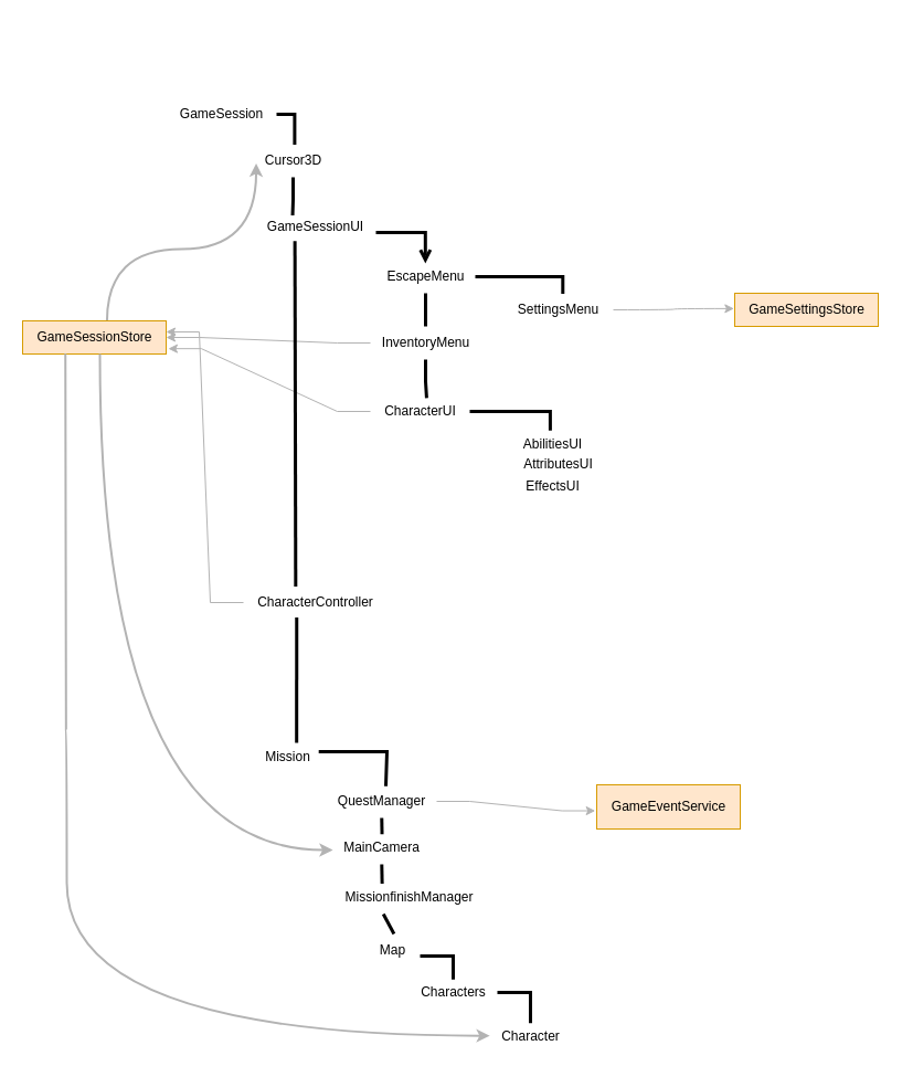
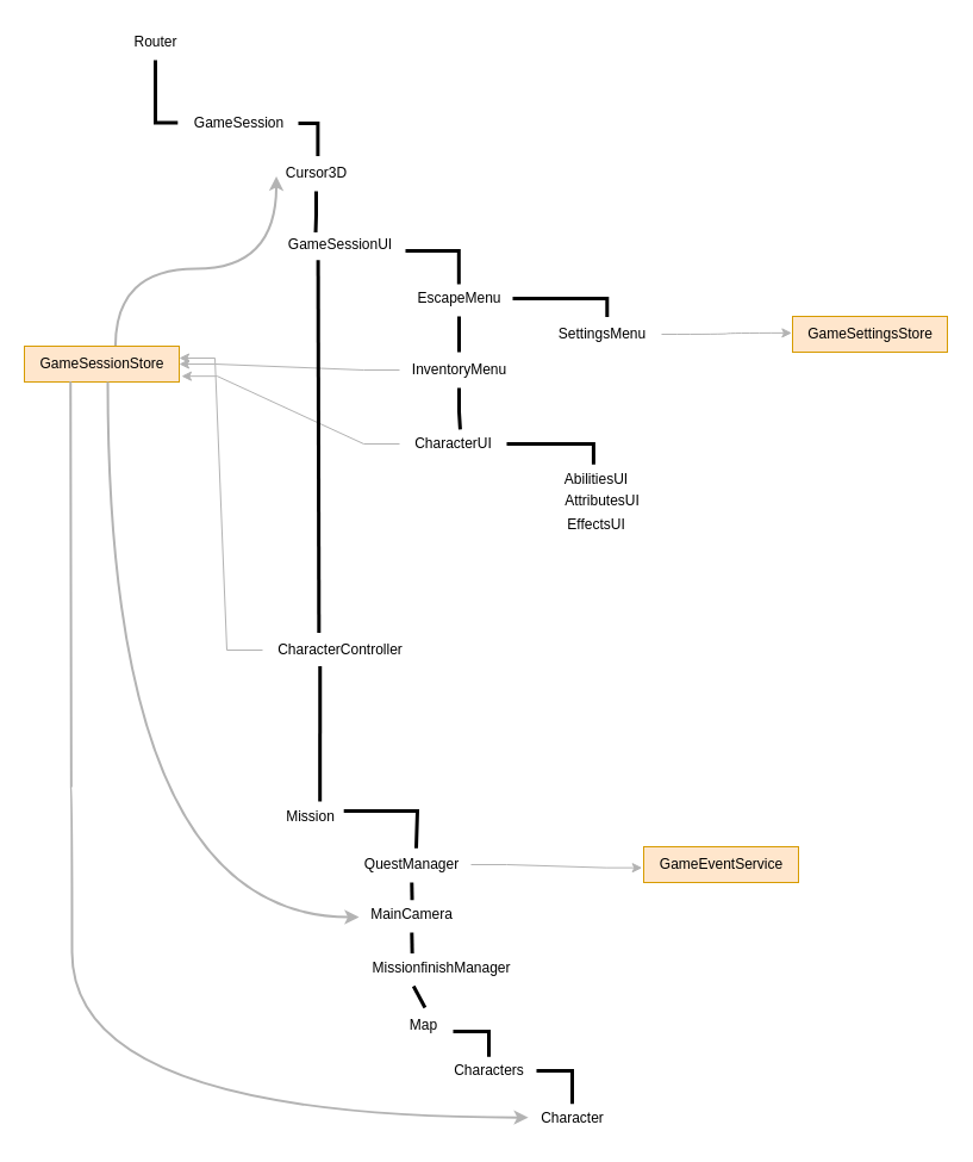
  <mxCell id="0" />
  <mxCell id="1" parent="0" />
  <mxCell id="2" value="Mission" style="text;html=1;align=center;verticalAlign=middle;resizable=0;points=[];autosize=1;strokeColor=none;fillColor=none;" vertex="1" parent="1"><mxGeometry x="230" y="670" width="60" height="30" as="geometry" /></mxCell>
  <mxCell id="3" value="Map" style="text;html=1;align=center;verticalAlign=middle;resizable=0;points=[];autosize=1;strokeColor=none;fillColor=none;" vertex="1" parent="1"><mxGeometry x="330" y="845.24" width="50" height="30" as="geometry" /></mxCell>
  <mxCell id="4" value="GameSession" style="text;html=1;align=center;verticalAlign=middle;resizable=0;points=[];autosize=1;strokeColor=none;fillColor=none;" vertex="1" parent="1"><mxGeometry x="150" y="88" width="100" height="30" as="geometry" /></mxCell>
- <mxCell id="5" value="GameEventService" style="text;html=1;align=center;verticalAlign=middle;resizable=0;points=[];autosize=1;strokeColor=#d79b00;fillColor=#ffe6cc;" vertex="1" parent="1"><mxGeometry x="540" y="710" width="130" height="40" as="geometry" /></mxCell>
+ <mxCell id="5" value="GameEventService" style="text;html=1;align=center;verticalAlign=middle;resizable=0;points=[];autosize=1;strokeColor=#d79b00;fillColor=#ffe6cc;" vertex="1" parent="1"><mxGeometry x="540" y="710" width="130" height="30" as="geometry" /></mxCell>
+ <mxCell id="6" value="" style="edgeStyle=orthogonalEdgeStyle;rounded=0;orthogonalLoop=1;jettySize=auto;html=1;entryX=-0.012;entryY=0.48;entryDx=0;entryDy=0;entryPerimeter=0;endArrow=none;endFill=0;strokeWidth=3;" edge="1" parent="1" source="7" target="4"><mxGeometry relative="1" as="geometry"><Array as="points"><mxPoint x="130" y="102" /></Array></mxGeometry></mxCell>
+ <mxCell id="7" value="Router" style="text;html=1;align=center;verticalAlign=middle;resizable=0;points=[];autosize=1;strokeColor=none;fillColor=none;" vertex="1" parent="1"><mxGeometry x="100" y="20" width="60" height="30" as="geometry" /></mxCell>
  <mxCell id="8" value="Cursor3D" style="text;html=1;align=center;verticalAlign=middle;resizable=0;points=[];autosize=1;strokeColor=none;fillColor=none;" vertex="1" parent="1"><mxGeometry x="230" y="130" width="70" height="30" as="geometry" /></mxCell>
  <mxCell id="9" style="edgeStyle=orthogonalEdgeStyle;rounded=0;orthogonalLoop=1;jettySize=auto;html=1;endArrow=none;endFill=0;strokeWidth=3;" edge="1" parent="1" source="10" target="24"><mxGeometry relative="1" as="geometry" /></mxCell>
  <mxCell id="10" value="EscapeMenu" style="text;html=1;align=center;verticalAlign=middle;resizable=0;points=[];autosize=1;strokeColor=none;fillColor=none;" vertex="1" parent="1"><mxGeometry x="340" y="235" width="90" height="30" as="geometry" /></mxCell>
  <mxCell id="11" value="QuestManager" style="text;html=1;align=center;verticalAlign=middle;resizable=0;points=[];autosize=1;strokeColor=none;fillColor=none;" vertex="1" parent="1"><mxGeometry x="295" y="710" width="100" height="30" as="geometry" /></mxCell>
  <mxCell id="12" value="MainCamera" style="text;html=1;align=center;verticalAlign=middle;resizable=0;points=[];autosize=1;strokeColor=none;fillColor=none;" vertex="1" parent="1"><mxGeometry x="300" y="752" width="90" height="30" as="geometry" /></mxCell>
  <mxCell id="13" value="MissionfinishManager" style="text;html=1;align=center;verticalAlign=middle;resizable=0;points=[];autosize=1;strokeColor=none;fillColor=none;" vertex="1" parent="1"><mxGeometry x="300" y="797" width="140" height="30" as="geometry" /></mxCell>
  <mxCell id="14" value="Characters" style="text;html=1;align=center;verticalAlign=middle;resizable=0;points=[];autosize=1;strokeColor=none;fillColor=none;" vertex="1" parent="1"><mxGeometry x="370" y="883" width="80" height="30" as="geometry" /></mxCell>
  <mxCell id="15" value="Character" style="text;html=1;align=center;verticalAlign=middle;resizable=0;points=[];autosize=1;strokeColor=none;fillColor=none;" vertex="1" parent="1"><mxGeometry x="440" y="923" width="80" height="30" as="geometry" /></mxCell>
  <mxCell id="16" value="CharacterController" style="text;html=1;align=center;verticalAlign=middle;resizable=0;points=[];autosize=1;strokeColor=none;fillColor=none;" vertex="1" parent="1"><mxGeometry x="220" y="530" width="130" height="30" as="geometry" /></mxCell>
  <mxCell id="17" style="edgeStyle=entityRelationEdgeStyle;rounded=0;orthogonalLoop=1;jettySize=auto;html=1;entryX=-0.01;entryY=0.588;entryDx=0;entryDy=0;entryPerimeter=0;strokeColor=#B3B3B3;" edge="1" parent="1" source="11" target="5"><mxGeometry relative="1" as="geometry"><mxPoint x="450" y="723" as="targetPoint" /></mxGeometry></mxCell>
  <mxCell id="18" value="GameSessionUI" style="text;html=1;align=center;verticalAlign=middle;resizable=0;points=[];autosize=1;strokeColor=none;fillColor=none;" vertex="1" parent="1"><mxGeometry x="230" y="190" width="110" height="30" as="geometry" /></mxCell>
  <mxCell id="19" value="AbilitiesUI" style="text;html=1;align=center;verticalAlign=middle;resizable=0;points=[];autosize=1;strokeColor=none;fillColor=none;" vertex="1" parent="1"><mxGeometry x="460" y="387" width="80" height="30" as="geometry" /></mxCell>
  <mxCell id="20" value="CharacterUI" style="text;html=1;align=center;verticalAlign=middle;resizable=0;points=[];autosize=1;strokeColor=none;fillColor=none;" vertex="1" parent="1"><mxGeometry x="335" y="357" width="90" height="30" as="geometry" /></mxCell>
  <mxCell id="21" value="AttributesUI" style="text;html=1;align=center;verticalAlign=middle;resizable=0;points=[];autosize=1;strokeColor=none;fillColor=none;" vertex="1" parent="1"><mxGeometry x="460" y="405" width="90" height="30" as="geometry" /></mxCell>
  <mxCell id="22" value="EffectsUI" style="text;html=1;align=center;verticalAlign=middle;resizable=0;points=[];autosize=1;strokeColor=none;fillColor=none;" vertex="1" parent="1"><mxGeometry x="465" y="425" width="70" height="30" as="geometry" /></mxCell>
  <mxCell id="23" style="edgeStyle=entityRelationEdgeStyle;rounded=0;orthogonalLoop=1;jettySize=auto;html=1;strokeColor=#B3B3B3;" edge="1" parent="1" source="24" target="29"><mxGeometry relative="1" as="geometry" /></mxCell>
  <mxCell id="24" value="InventoryMenu" style="text;html=1;align=center;verticalAlign=middle;resizable=0;points=[];autosize=1;strokeColor=none;fillColor=none;" vertex="1" parent="1"><mxGeometry x="335" y="295" width="100" height="30" as="geometry" /></mxCell>
  <mxCell id="25" value="GameSettingsStore" style="text;html=1;align=center;verticalAlign=middle;resizable=0;points=[];autosize=1;strokeColor=#d79b00;fillColor=#ffe6cc;" vertex="1" parent="1"><mxGeometry x="665" y="265" width="130" height="30" as="geometry" /></mxCell>
  <mxCell id="26" value="SettingsMenu" style="text;html=1;align=center;verticalAlign=middle;resizable=0;points=[];autosize=1;strokeColor=none;fillColor=none;" vertex="1" parent="1"><mxGeometry x="455" y="265" width="100" height="30" as="geometry" /></mxCell>
  <mxCell id="27" style="edgeStyle=orthogonalEdgeStyle;rounded=0;orthogonalLoop=1;jettySize=auto;html=1;entryX=-0.005;entryY=0.463;entryDx=0;entryDy=0;entryPerimeter=0;curved=1;strokeColor=#B3B3B3;" edge="1" parent="1" source="26" target="25"><mxGeometry relative="1" as="geometry" /></mxCell>
  <mxCell id="28" style="edgeStyle=orthogonalEdgeStyle;rounded=0;orthogonalLoop=1;jettySize=auto;html=1;entryX=0.022;entryY=0.58;entryDx=0;entryDy=0;entryPerimeter=0;exitX=0.588;exitY=0.005;exitDx=0;exitDy=0;exitPerimeter=0;strokeColor=#B3B3B3;strokeWidth=2;curved=1;" edge="1" parent="1" source="29" target="8"><mxGeometry relative="1" as="geometry" /></mxCell>
  <mxCell id="29" value="GameSessionStore" style="text;html=1;align=center;verticalAlign=middle;resizable=0;points=[];autosize=1;fillColor=#ffe6cc;strokeColor=#d79b00;" vertex="1" parent="1"><mxGeometry x="20" y="290" width="130" height="30" as="geometry" /></mxCell>
  <mxCell id="30" style="edgeStyle=entityRelationEdgeStyle;rounded=0;orthogonalLoop=1;jettySize=auto;html=1;entryX=1.015;entryY=0.839;entryDx=0;entryDy=0;entryPerimeter=0;strokeColor=#B3B3B3;" edge="1" parent="1" source="20" target="29"><mxGeometry relative="1" as="geometry"><mxPoint x="200" y="350" as="targetPoint" /></mxGeometry></mxCell>
  <mxCell id="31" style="edgeStyle=orthogonalEdgeStyle;rounded=0;orthogonalLoop=1;jettySize=auto;html=1;entryX=0.52;entryY=0.016;entryDx=0;entryDy=0;entryPerimeter=0;endArrow=none;endFill=0;strokeWidth=3;" edge="1" parent="1" source="4" target="8"><mxGeometry relative="1" as="geometry"><Array as="points"><mxPoint x="266" y="103" /></Array></mxGeometry></mxCell>
  <mxCell id="32" style="rounded=0;orthogonalLoop=1;jettySize=auto;html=1;entryX=0.543;entryY=0.016;entryDx=0;entryDy=0;entryPerimeter=0;edgeStyle=orthogonalEdgeStyle;endArrow=none;endFill=0;strokeWidth=3;" edge="1" parent="1" source="10" target="26"><mxGeometry relative="1" as="geometry"><Array as="points"><mxPoint x="509" y="250" /></Array></mxGeometry></mxCell>
  <mxCell id="33" style="edgeStyle=orthogonalEdgeStyle;rounded=0;orthogonalLoop=1;jettySize=auto;html=1;entryX=0.566;entryY=0.098;entryDx=0;entryDy=0;entryPerimeter=0;endArrow=none;endFill=0;strokeWidth=3;" edge="1" parent="1" source="24" target="20"><mxGeometry relative="1" as="geometry" /></mxCell>
  <mxCell id="34" style="rounded=0;orthogonalLoop=1;jettySize=auto;html=1;entryX=0.474;entryY=0.071;entryDx=0;entryDy=0;entryPerimeter=0;edgeStyle=orthogonalEdgeStyle;endArrow=none;endFill=0;strokeWidth=3;" edge="1" parent="1" source="20" target="19"><mxGeometry relative="1" as="geometry"><mxPoint x="545" y="365" as="targetPoint" /><Array as="points"><mxPoint x="498" y="372" /></Array></mxGeometry></mxCell>
  <mxCell id="35" style="edgeStyle=orthogonalEdgeStyle;rounded=0;orthogonalLoop=1;jettySize=auto;html=1;entryX=0.314;entryY=0.149;entryDx=0;entryDy=0;entryPerimeter=0;endArrow=none;endFill=0;strokeWidth=3;" edge="1" parent="1" source="8" target="18"><mxGeometry relative="1" as="geometry" /></mxCell>
- <mxCell id="36" style="edgeStyle=orthogonalEdgeStyle;rounded=0;orthogonalLoop=1;jettySize=auto;html=1;entryX=0.498;entryY=0.102;entryDx=0;entryDy=0;entryPerimeter=0;endArrow=open;endFill=0;strokeWidth=3;" edge="1" parent="1" source="18" target="10"><mxGeometry relative="1" as="geometry"><Array as="points"><mxPoint x="385" y="210" /></Array></mxGeometry></mxCell>
+ <mxCell id="36" style="edgeStyle=orthogonalEdgeStyle;rounded=0;orthogonalLoop=1;jettySize=auto;html=1;entryX=0.498;entryY=0.102;entryDx=0;entryDy=0;entryPerimeter=0;endArrow=none;endFill=0;strokeWidth=3;" edge="1" parent="1" source="18" target="10"><mxGeometry relative="1" as="geometry"><Array as="points"><mxPoint x="385" y="210" /></Array></mxGeometry></mxCell>
  <mxCell id="37" style="edgeStyle=entityRelationEdgeStyle;rounded=0;orthogonalLoop=1;jettySize=auto;html=1;strokeColor=#B3B3B3;entryX=1;entryY=0.333;entryDx=0;entryDy=0;entryPerimeter=0;" edge="1" parent="1" source="16" target="29"><mxGeometry relative="1" as="geometry"><mxPoint x="10" y="300" as="targetPoint" /></mxGeometry></mxCell>
  <mxCell id="38" style="rounded=0;orthogonalLoop=1;jettySize=auto;html=1;entryX=0.364;entryY=0.016;entryDx=0;entryDy=0;entryPerimeter=0;endArrow=none;endFill=0;strokeWidth=3;" edge="1" parent="1" target="16"><mxGeometry relative="1" as="geometry"><mxPoint x="266.626" y="217.66" as="sourcePoint" /><mxPoint x="263.38" y="402" as="targetPoint" /></mxGeometry></mxCell>
  <mxCell id="39" value="" style="endArrow=none;html=1;rounded=0;entryX=0.371;entryY=0.947;entryDx=0;entryDy=0;entryPerimeter=0;exitX=0.637;exitY=0.067;exitDx=0;exitDy=0;exitPerimeter=0;strokeWidth=3;" edge="1" parent="1" source="2" target="16"><mxGeometry width="50" height="50" relative="1" as="geometry"><mxPoint x="260" y="550" as="sourcePoint" /><mxPoint x="310" y="500" as="targetPoint" /></mxGeometry></mxCell>
  <mxCell id="40" style="rounded=0;orthogonalLoop=1;jettySize=auto;html=1;entryX=0.54;entryY=0.04;entryDx=0;entryDy=0;entryPerimeter=0;edgeStyle=orthogonalEdgeStyle;endArrow=none;endFill=0;strokeWidth=3;exitX=0.97;exitY=0.333;exitDx=0;exitDy=0;exitPerimeter=0;" edge="1" parent="1" source="2" target="11"><mxGeometry relative="1" as="geometry"><mxPoint x="290" y="687" as="sourcePoint" /><mxPoint x="355" y="703.5" as="targetPoint" /><Array as="points"><mxPoint x="350" y="680" /><mxPoint x="350" y="711" /></Array></mxGeometry></mxCell>
  <mxCell id="41" style="edgeStyle=orthogonalEdgeStyle;rounded=0;orthogonalLoop=1;jettySize=auto;html=1;entryX=0.04;entryY=0.471;entryDx=0;entryDy=0;entryPerimeter=0;exitX=0.298;exitY=0.995;exitDx=0;exitDy=0;exitPerimeter=0;curved=1;strokeColor=#B3B3B3;strokeWidth=2;" edge="1" parent="1" source="29" target="15"><mxGeometry relative="1" as="geometry"><Array as="points"><mxPoint x="59" y="660" /><mxPoint x="60" y="914" /></Array></mxGeometry></mxCell>
  <mxCell id="42" style="rounded=0;orthogonalLoop=1;jettySize=auto;html=1;strokeWidth=3;endArrow=none;endFill=0;entryX=0.506;entryY=0.089;entryDx=0;entryDy=0;entryPerimeter=0;" edge="1" parent="1" source="11" target="12"><mxGeometry relative="1" as="geometry"><mxPoint x="400" y="755" as="targetPoint" /></mxGeometry></mxCell>
  <mxCell id="43" style="rounded=0;orthogonalLoop=1;jettySize=auto;html=1;entryX=0.326;entryY=0.082;entryDx=0;entryDy=0;entryPerimeter=0;strokeWidth=3;endArrow=none;endFill=0;" edge="1" parent="1" source="12" target="13"><mxGeometry relative="1" as="geometry" /></mxCell>
  <mxCell id="44" style="rounded=0;orthogonalLoop=1;jettySize=auto;html=1;entryX=0.528;entryY=-0.009;entryDx=0;entryDy=0;entryPerimeter=0;exitX=0.191;exitY=0.992;exitDx=0;exitDy=0;exitPerimeter=0;strokeWidth=3;endArrow=none;endFill=0;" edge="1" parent="1" target="3"><mxGeometry relative="1" as="geometry"><mxPoint x="346.74" y="827" as="sourcePoint" /></mxGeometry></mxCell>
  <mxCell id="45" style="edgeStyle=elbowEdgeStyle;rounded=0;orthogonalLoop=1;jettySize=auto;html=1;entryX=0.5;entryY=0.11;entryDx=0;entryDy=0;entryPerimeter=0;strokeWidth=3;endArrow=none;endFill=0;elbow=vertical;" edge="1" parent="1" source="3" target="14"><mxGeometry relative="1" as="geometry"><Array as="points"><mxPoint x="380" y="865" /></Array></mxGeometry></mxCell>
  <mxCell id="46" style="edgeStyle=orthogonalEdgeStyle;rounded=0;orthogonalLoop=1;jettySize=auto;html=1;entryX=0.5;entryY=0.088;entryDx=0;entryDy=0;entryPerimeter=0;strokeWidth=3;endArrow=none;endFill=0;" edge="1" parent="1" source="14" target="15"><mxGeometry relative="1" as="geometry"><Array as="points"><mxPoint x="480" y="898" /></Array></mxGeometry></mxCell>
  <mxCell id="47" style="edgeStyle=orthogonalEdgeStyle;rounded=0;orthogonalLoop=1;jettySize=auto;html=1;entryX=0.011;entryY=0.567;entryDx=0;entryDy=0;entryPerimeter=0;curved=1;strokeColor=#B3B3B3;strokeWidth=2;" edge="1" parent="1" source="29" target="12"><mxGeometry relative="1" as="geometry"><Array as="points"><mxPoint x="90" y="769" /></Array></mxGeometry></mxCell>
